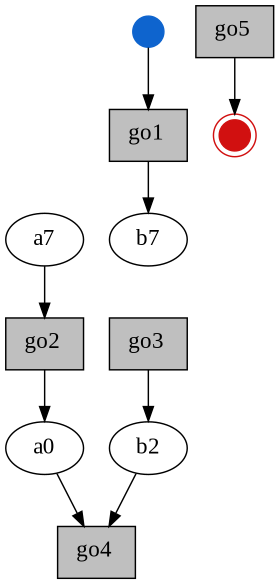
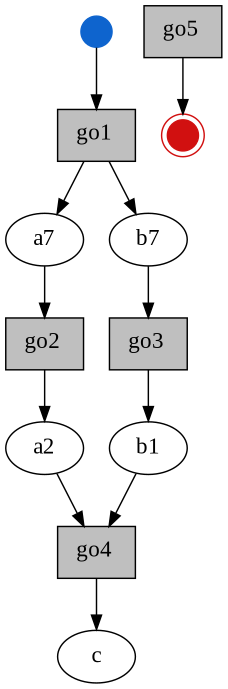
  digraph {
    fontname="Liberation Serif"
    node [color=black fillcolor=white fontname="Liberation Serif" shape=ellipse style=filled]
    edge [color="#000000" fontname="Liberation Serif"]
    n1 [fontsize=16 label=a7]
    n2 [fontsize=16 label=b7]
-   a2 [fontsize=16 label=a0]
-   b2 [fontsize=16]
+   a2 [fontsize=16]
+   b2 [fontsize=16 label=b1]
    n5 [fillcolor=gray75 label=<<FONT POINT-SIZE="16">go2</FONT><FONT POINT-SIZE="10" COLOR="blue"> </FONT>> shape=box]
    n6 [fillcolor=gray75 label=<<FONT POINT-SIZE="16">go3</FONT><FONT POINT-SIZE="10" COLOR="blue"> </FONT>> shape=box]
    n7 [fillcolor=gray75 label=<<FONT POINT-SIZE="16">go4</FONT><FONT POINT-SIZE="10" COLOR="blue"> </FONT>> shape=box]
    initial [color="#0e64ce" shape=point width=0.3 fillcolor=""]
    n9 [fillcolor=gray75 label=<<FONT POINT-SIZE="16">go1</FONT><FONT POINT-SIZE="10" COLOR="blue"> </FONT>> shape=box]
+   c [fontsize=16]
    n11 [fillcolor=gray75 label=<<FONT POINT-SIZE="16">go5</FONT><FONT POINT-SIZE="10" COLOR="blue"> </FONT>> shape=box]
    terminal [color="#d11010" peripheries=2 shape=point width=0.3 fillcolor=""]
    subgraph sub_1 {
      rank=same
      n1
      n2
    }
    subgraph sub_2 {
      rank=same
      a2
      b2
    }
    n1 -> n5
+   n2 -> n6
    a2 -> n7
    b2 -> n7
    n5 -> a2
    n6 -> b2
+   n7 -> c
    initial -> n9
+   n9 -> n1
    n9 -> n2
    n11 -> terminal
  }
